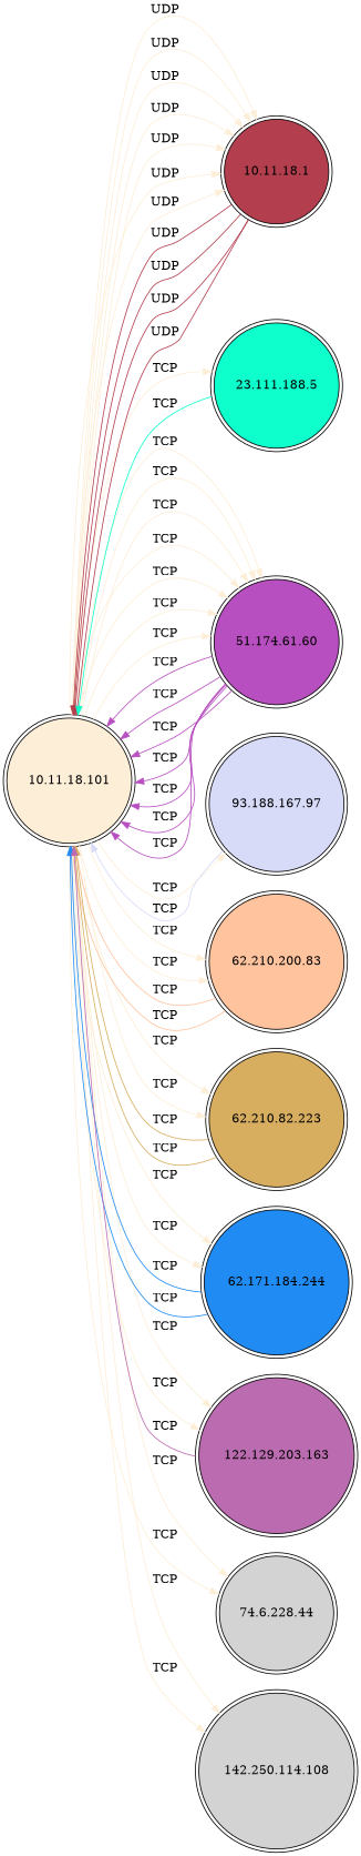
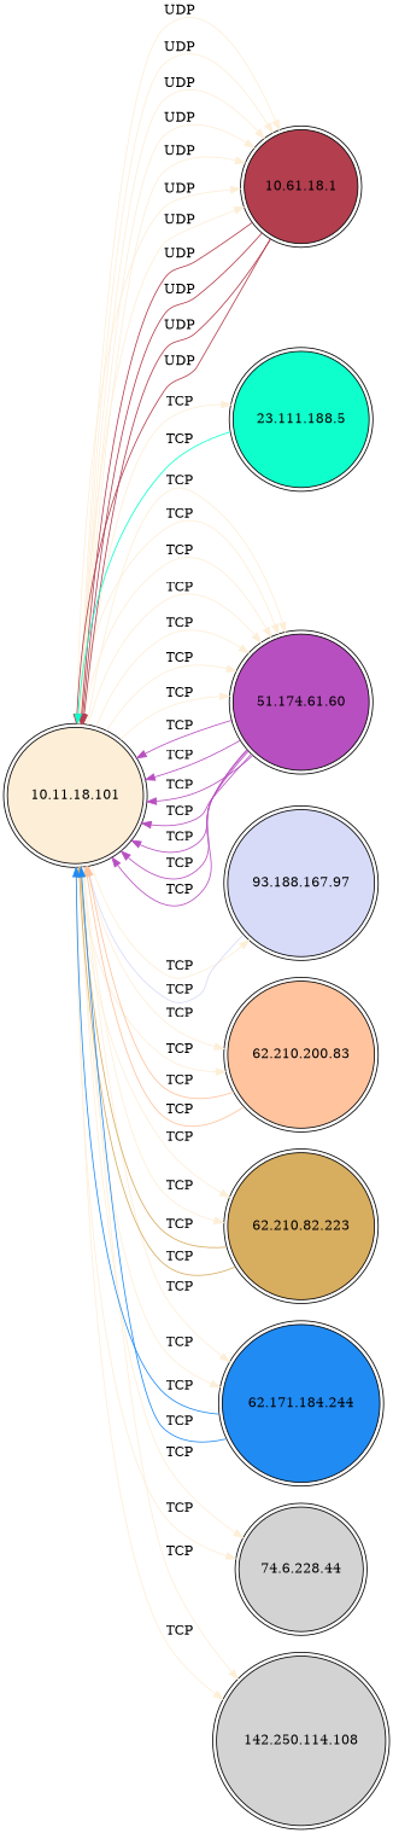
  digraph {
    rankdir=LR
    node [shape=doublecircle style=filled]
    edge [color="#FDEED7" headport=443 tailport=443]
    "10.11.18.101" [fillcolor="#FDEED7"]
-   "10.11.18.1" [fillcolor="#B33E4E"]
+   "10.11.18.1" [fillcolor="#B33E4E" label="10.61.18.1"]
    "23.111.188.5" [fillcolor="#0FFFCC"]
    n4 [fillcolor="#B84FC0" label="51.174.61.60"]
    "93.188.167.97" [fillcolor="#D7DBF8"]
    n6 [fillcolor="#FFC39E" label="62.210.200.83"]
    "62.210.82.223" [fillcolor="#D7AD60"]
    "62.171.184.244" [fillcolor="#208BF3"]
-   "122.129.203.163" [fillcolor="#BB6BAF"]
    "74.6.228.44"
    "142.250.114.108"
    "10.11.18.101" -> "10.11.18.1" [headport=53 label=UDP tailport=59066]
    "10.11.18.101" -> "10.11.18.1" [headport=53 label=UDP tailport=56527]
    "10.11.18.101" -> "10.11.18.1" [headport=53 label=UDP tailport=49305]
    "10.11.18.101" -> "10.11.18.1" [headport=53 label=UDP tailport=56468]
    "10.11.18.101" -> "10.11.18.1" [headport=53 label=UDP tailport=60554]
    "10.11.18.101" -> "10.11.18.1" [headport=53 label=UDP tailport=62589]
    "10.11.18.101" -> "10.11.18.1" [headport=53 label=UDP tailport=51905]
    "10.11.18.101" -> "23.111.188.5" [headport=80 label=TCP tailport=49862]
    "10.11.18.101" -> n4 [label=TCP tailport=49864]
    "10.11.18.101" -> n4 [label=TCP tailport=49865]
    "10.11.18.101" -> n4 [label=TCP tailport=49869]
    "10.11.18.101" -> n4 [label=TCP tailport=49870]
    "10.11.18.101" -> n4 [label=TCP tailport=49871]
    "10.11.18.101" -> n4 [label=TCP tailport=49874]
    "10.11.18.101" -> n4 [label=TCP tailport=49876]
    "10.11.18.101" -> "93.188.167.97" [label=TCP tailport=49866]
    "10.11.18.101" -> n6 [label=TCP tailport=49872]
    "10.11.18.101" -> n6 [label=TCP tailport=49875]
    "10.11.18.101" -> "62.210.82.223" [label=TCP tailport=49873]
    "10.11.18.101" -> "62.210.82.223" [label=TCP tailport=49878]
    "10.11.18.101" -> "62.171.184.244" [label=TCP tailport=49877]
    "10.11.18.101" -> "62.171.184.244" [label=TCP tailport=49880]
-   "10.11.18.101" -> "122.129.203.163" [label=TCP tailport=49879]
-   "10.11.18.101" -> "122.129.203.163" [label=TCP tailport=49881]
    "10.11.18.101" -> "74.6.228.44" [headport=465 label=TCP tailport=49882]
    "10.11.18.101" -> "74.6.228.44" [headport=587 label=TCP tailport=49883]
    "10.11.18.101" -> "142.250.114.108" [headport=465 label=TCP tailport=49884]
    "10.11.18.101" -> "142.250.114.108" [headport=465 label=TCP tailport=49885]
    "10.11.18.1" -> "10.11.18.101" [color="#B33E4E" headport=59066 label=UDP tailport=53]
    "10.11.18.1" -> "10.11.18.101" [color="#B33E4E" headport=60554 label=UDP tailport=53]
    "10.11.18.1" -> "10.11.18.101" [color="#B33E4E" headport=49305 label=UDP tailport=53]
    "10.11.18.1" -> "10.11.18.101" [color="#B33E4E" headport=56468 label=UDP tailport=53]
    "23.111.188.5" -> "10.11.18.101" [color="#0FFFCC" headport=49862 label=TCP tailport=80]
    n4 -> "10.11.18.101" [color="#B84FC0" headport=49864 label=TCP]
    n4 -> "10.11.18.101" [color="#B84FC0" headport=49865 label=TCP]
    n4 -> "10.11.18.101" [color="#B84FC0" headport=49869 label=TCP]
    n4 -> "10.11.18.101" [color="#B84FC0" headport=49870 label=TCP]
    n4 -> "10.11.18.101" [color="#B84FC0" headport=49871 label=TCP]
    n4 -> "10.11.18.101" [color="#B84FC0" headport=49874 label=TCP]
    n4 -> "10.11.18.101" [color="#B84FC0" headport=49876 label=TCP]
    "93.188.167.97" -> "10.11.18.101" [color="#D7DBF8" headport=49866 label=TCP]
    n6 -> "10.11.18.101" [color="#FFC39E" headport=49872 label=TCP]
    n6 -> "10.11.18.101" [color="#FFC39E" headport=49875 label=TCP]
    "62.210.82.223" -> "10.11.18.101" [color="#D7AD60" headport=49873 label=TCP]
    "62.210.82.223" -> "10.11.18.101" [color="#D7AD60" headport=49878 label=TCP]
    "62.171.184.244" -> "10.11.18.101" [color="#208BF3" headport=49877 label=TCP]
    "62.171.184.244" -> "10.11.18.101" [color="#208BF3" headport=49880 label=TCP]
-   "122.129.203.163" -> "10.11.18.101" [color="#BB6BAF" headport=49879 label=TCP]
  }
